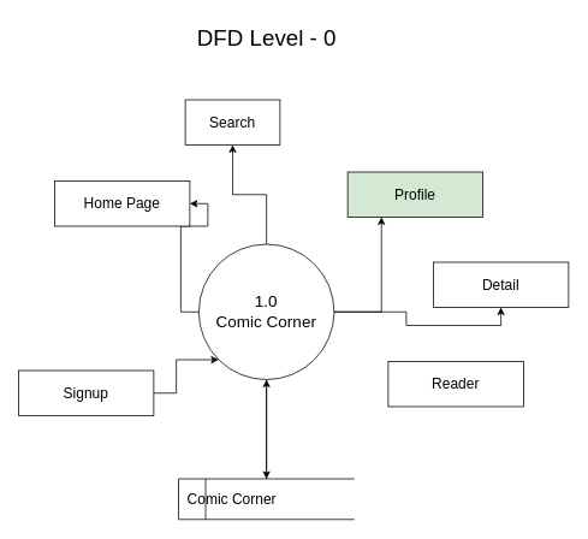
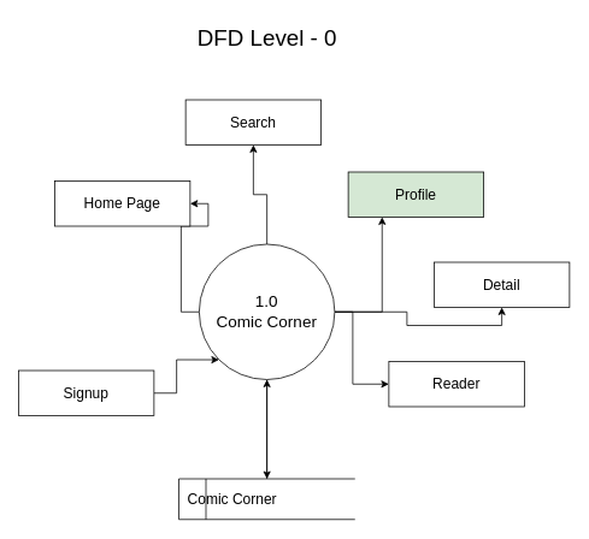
  <mxCell id="0" />
  <mxCell id="1" parent="0" />
  <mxCell id="2" style="edgeStyle=orthogonalEdgeStyle;rounded=0;orthogonalLoop=1;jettySize=auto;html=1;entryX=0.5;entryY=0;entryDx=0;entryDy=0;" edge="1" parent="1" source="8" target="10"><mxGeometry relative="1" as="geometry" /></mxCell>
  <mxCell id="3" style="edgeStyle=orthogonalEdgeStyle;rounded=0;orthogonalLoop=1;jettySize=auto;html=1;entryX=1;entryY=0.5;entryDx=0;entryDy=0;" edge="1" parent="1" source="8" target="11"><mxGeometry relative="1" as="geometry" /></mxCell>
  <mxCell id="4" style="edgeStyle=orthogonalEdgeStyle;rounded=0;orthogonalLoop=1;jettySize=auto;html=1;entryX=0.5;entryY=1;entryDx=0;entryDy=0;" edge="1" parent="1" source="8" target="12"><mxGeometry relative="1" as="geometry" /></mxCell>
  <mxCell id="5" style="edgeStyle=orthogonalEdgeStyle;rounded=0;orthogonalLoop=1;jettySize=auto;html=1;entryX=0.25;entryY=1;entryDx=0;entryDy=0;" edge="1" parent="1" source="8" target="13"><mxGeometry relative="1" as="geometry" /></mxCell>
  <mxCell id="6" style="edgeStyle=orthogonalEdgeStyle;rounded=0;orthogonalLoop=1;jettySize=auto;html=1;entryX=0.5;entryY=1;entryDx=0;entryDy=0;" edge="1" parent="1" source="8" target="14"><mxGeometry relative="1" as="geometry"><Array as="points"><mxPoint x="450" y="345" /><mxPoint x="450" y="360" /><mxPoint x="555" y="360" /></Array></mxGeometry></mxCell>
+ <mxCell id="7" style="edgeStyle=orthogonalEdgeStyle;rounded=0;orthogonalLoop=1;jettySize=auto;html=1;entryX=0;entryY=0.5;entryDx=0;entryDy=0;" edge="1" parent="1" source="8" target="15"><mxGeometry relative="1" as="geometry"><Array as="points"><mxPoint x="390" y="345" /><mxPoint x="390" y="425" /></Array></mxGeometry></mxCell>
  <mxCell id="8" value="&lt;font style=&quot;font-size: 18px;&quot;&gt;1.0&lt;br&gt;Comic Corner&lt;/font&gt;" style="shape=ellipse;html=1;dashed=0;whiteSpace=wrap;aspect=fixed;perimeter=ellipsePerimeter;" vertex="1" parent="1"><mxGeometry x="220" y="270" width="150" height="150" as="geometry" /></mxCell>
  <mxCell id="9" style="edgeStyle=orthogonalEdgeStyle;rounded=0;orthogonalLoop=1;jettySize=auto;html=1;" edge="1" parent="1" source="10"><mxGeometry relative="1" as="geometry"><mxPoint x="295" y="420" as="targetPoint" /></mxGeometry></mxCell>
  <mxCell id="10" value="&lt;font style=&quot;font-size: 16px;&quot;&gt;&lt;span style=&quot;white-space: pre;&quot;&gt; &lt;/span&gt;Comic Corner&lt;/font&gt;" style="html=1;dashed=0;whiteSpace=wrap;shape=mxgraph.dfd.dataStoreID;align=left;spacingLeft=3;points=[[0,0],[0.5,0],[1,0],[0,0.5],[1,0.5],[0,1],[0.5,1],[1,1]];" vertex="1" parent="1"><mxGeometry x="197.5" y="530" width="195" height="45" as="geometry" /></mxCell>
  <mxCell id="11" value="&lt;span style=&quot;font-size: 16px;&quot;&gt;Home Page&lt;/span&gt;" style="rounded=0;whiteSpace=wrap;html=1;" vertex="1" parent="1"><mxGeometry x="60" y="200" width="150" height="50" as="geometry" /></mxCell>
- <mxCell id="12" value="&lt;span style=&quot;font-size: 16px;&quot;&gt;Search&lt;/span&gt;" style="rounded=0;whiteSpace=wrap;html=1;" vertex="1" parent="1"><mxGeometry x="205" y="110" width="105" height="50" as="geometry" /></mxCell>
+ <mxCell id="12" value="&lt;span style=&quot;font-size: 16px;&quot;&gt;Search&lt;/span&gt;" style="rounded=0;whiteSpace=wrap;html=1;" vertex="1" parent="1"><mxGeometry x="205" y="110" width="150" height="50" as="geometry" /></mxCell>
  <mxCell id="13" value="&lt;span style=&quot;font-size: 16px;&quot;&gt;Profile&lt;/span&gt;" style="rounded=0;whiteSpace=wrap;html=1;fillColor=#d5e8d4;" vertex="1" parent="1"><mxGeometry x="385" y="190" width="150" height="50" as="geometry" /></mxCell>
  <mxCell id="14" value="&lt;span style=&quot;font-size: 16px;&quot;&gt;Detail&lt;/span&gt;" style="rounded=0;whiteSpace=wrap;html=1;" vertex="1" parent="1"><mxGeometry x="480" y="290" width="150" height="50" as="geometry" /></mxCell>
  <mxCell id="15" value="&lt;span style=&quot;font-size: 16px;&quot;&gt;Reader&lt;/span&gt;" style="rounded=0;whiteSpace=wrap;html=1;" vertex="1" parent="1"><mxGeometry x="430" y="400" width="150" height="50" as="geometry" /></mxCell>
  <mxCell id="16" style="edgeStyle=orthogonalEdgeStyle;rounded=0;orthogonalLoop=1;jettySize=auto;html=1;entryX=0;entryY=1;entryDx=0;entryDy=0;" edge="1" parent="1" source="17" target="8"><mxGeometry relative="1" as="geometry" /></mxCell>
  <mxCell id="17" value="&lt;span style=&quot;font-size: 16px;&quot;&gt;Signup&lt;/span&gt;" style="rounded=0;whiteSpace=wrap;html=1;" vertex="1" parent="1"><mxGeometry x="20" y="410" width="150" height="50" as="geometry" /></mxCell>
  <mxCell id="18" value="&lt;font style=&quot;font-size: 25px;&quot;&gt;DFD Level - 0&lt;/font&gt;" style="text;html=1;align=center;verticalAlign=middle;resizable=0;points=[];autosize=1;strokeColor=none;fillColor=none;" vertex="1" parent="1"><mxGeometry x="205" y="20" width="180" height="40" as="geometry" /></mxCell>
